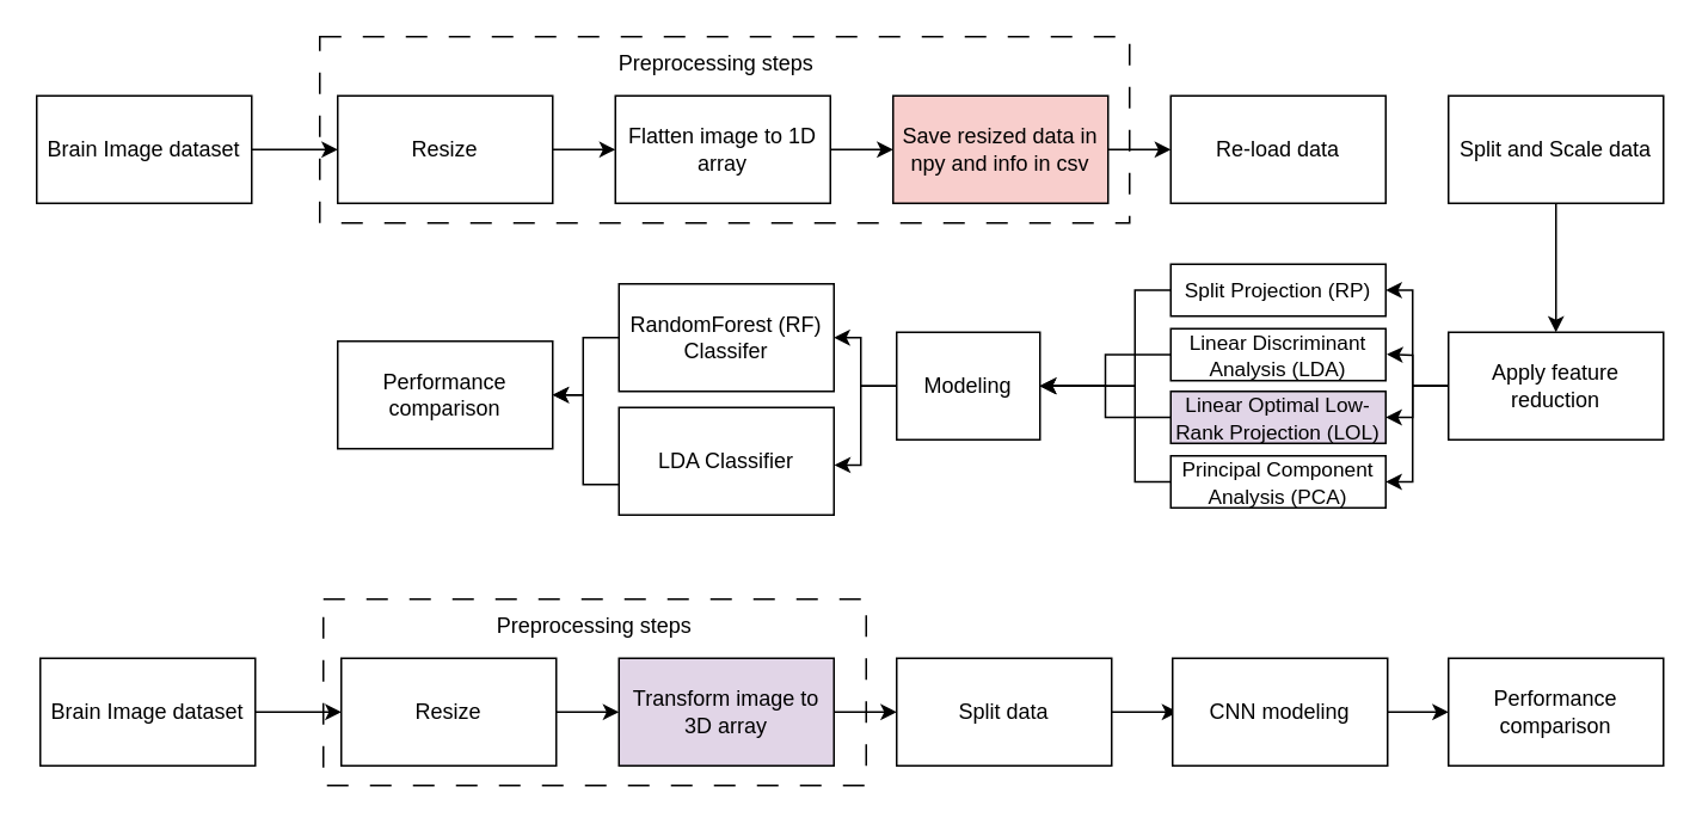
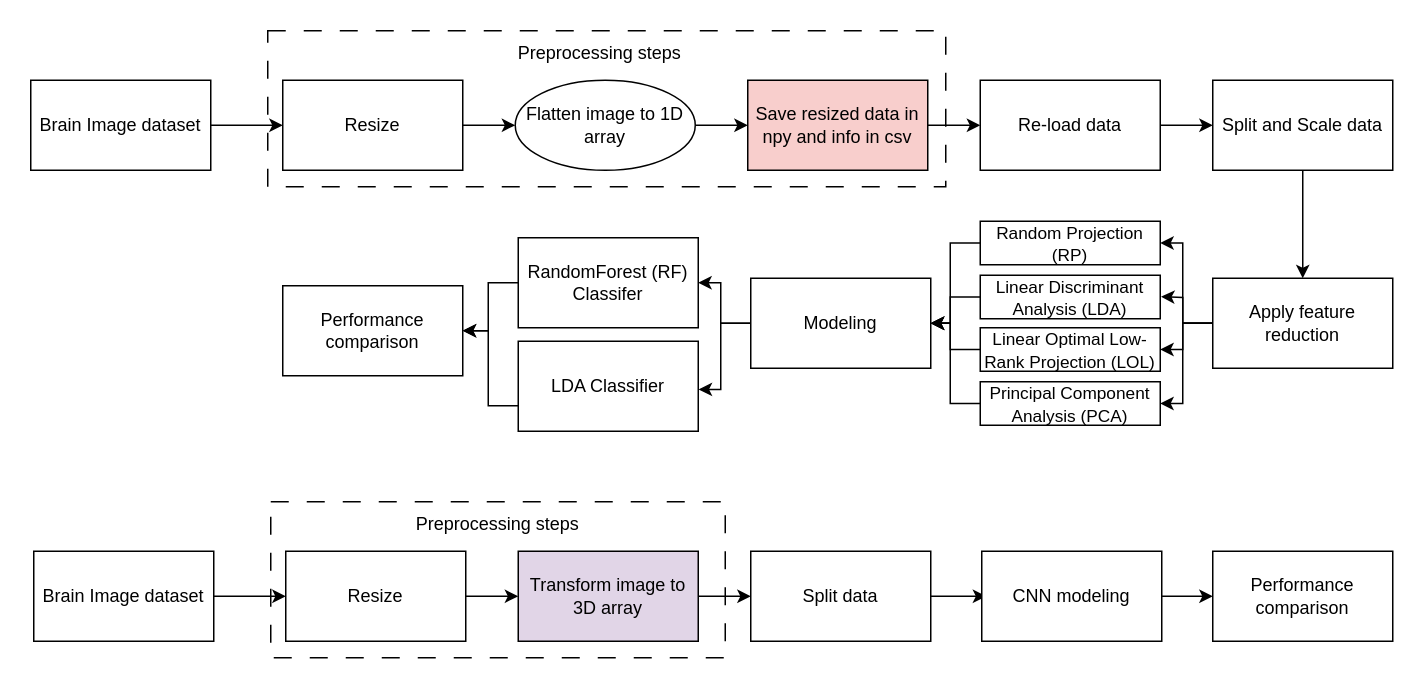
  <mxCell id="0" />
  <mxCell id="1" parent="0" />
  <mxCell id="2" value="" style="rounded=0;whiteSpace=wrap;html=1;fillColor=none;dashed=1;dashPattern=12 12;" parent="1" vertex="1"><mxGeometry x="178" y="20" width="452" height="104" as="geometry" /></mxCell>
  <mxCell id="3" value="" style="edgeStyle=orthogonalEdgeStyle;rounded=0;orthogonalLoop=1;jettySize=auto;html=1;" parent="1" source="4" target="6" edge="1"><mxGeometry relative="1" as="geometry" /></mxCell>
  <mxCell id="4" value="Resize" style="rounded=0;whiteSpace=wrap;html=1;" parent="1" vertex="1"><mxGeometry x="188" y="53" width="120" height="60" as="geometry" /></mxCell>
  <mxCell id="5" value="" style="edgeStyle=orthogonalEdgeStyle;rounded=0;orthogonalLoop=1;jettySize=auto;html=1;" parent="1" source="6" target="8" edge="1"><mxGeometry relative="1" as="geometry" /></mxCell>
- <mxCell id="6" value="Flatten image to 1D array" style="rounded=0;whiteSpace=wrap;html=1;" parent="1" vertex="1"><mxGeometry x="343" y="53" width="120" height="60" as="geometry" /></mxCell>
+ <mxCell id="6" value="Flatten image to 1D array" style="ellipse;whiteSpace=wrap;html=1;" parent="1" vertex="1"><mxGeometry x="343" y="53" width="120" height="60" as="geometry" /></mxCell>
  <mxCell id="7" value="" style="edgeStyle=orthogonalEdgeStyle;rounded=0;orthogonalLoop=1;jettySize=auto;html=1;" parent="1" source="8" target="10" edge="1"><mxGeometry relative="1" as="geometry" /></mxCell>
  <mxCell id="8" value="Save resized data in npy and info in csv" style="rounded=0;whiteSpace=wrap;html=1;fillColor=#f8cecc;" parent="1" vertex="1"><mxGeometry x="498" y="53" width="120" height="60" as="geometry" /></mxCell>
+ <mxCell id="9" value="" style="edgeStyle=orthogonalEdgeStyle;rounded=0;orthogonalLoop=1;jettySize=auto;html=1;" parent="1" source="10" target="12" edge="1"><mxGeometry relative="1" as="geometry" /></mxCell>
  <mxCell id="10" value="Re-load data" style="rounded=0;whiteSpace=wrap;html=1;" parent="1" vertex="1"><mxGeometry x="653" y="53" width="120" height="60" as="geometry" /></mxCell>
  <mxCell id="11" value="" style="edgeStyle=orthogonalEdgeStyle;rounded=0;orthogonalLoop=1;jettySize=auto;html=1;" parent="1" source="12" target="17" edge="1"><mxGeometry relative="1" as="geometry" /></mxCell>
  <mxCell id="12" value="Split and Scale data" style="rounded=0;whiteSpace=wrap;html=1;" parent="1" vertex="1"><mxGeometry x="808" y="53" width="120" height="60" as="geometry" /></mxCell>
  <mxCell id="13" style="edgeStyle=orthogonalEdgeStyle;rounded=0;orthogonalLoop=1;jettySize=auto;html=1;entryX=1;entryY=0.5;entryDx=0;entryDy=0;" parent="1" source="17" target="19" edge="1"><mxGeometry relative="1" as="geometry"><Array as="points"><mxPoint x="788" y="215" /><mxPoint x="788" y="162" /></Array></mxGeometry></mxCell>
  <mxCell id="14" style="edgeStyle=orthogonalEdgeStyle;rounded=0;orthogonalLoop=1;jettySize=auto;html=1;" parent="1" source="17" edge="1"><mxGeometry relative="1" as="geometry"><mxPoint x="773.556" y="197.278" as="targetPoint" /></mxGeometry></mxCell>
  <mxCell id="15" style="edgeStyle=orthogonalEdgeStyle;rounded=0;orthogonalLoop=1;jettySize=auto;html=1;entryX=1;entryY=0.5;entryDx=0;entryDy=0;" parent="1" source="17" target="28" edge="1"><mxGeometry relative="1" as="geometry" /></mxCell>
  <mxCell id="16" style="edgeStyle=orthogonalEdgeStyle;rounded=0;orthogonalLoop=1;jettySize=auto;html=1;entryX=1;entryY=0.5;entryDx=0;entryDy=0;" parent="1" source="17" target="30" edge="1"><mxGeometry relative="1" as="geometry"><Array as="points"><mxPoint x="788" y="215" /><mxPoint x="788" y="269" /></Array></mxGeometry></mxCell>
  <mxCell id="17" value="Apply feature reduction" style="rounded=0;whiteSpace=wrap;html=1;" parent="1" vertex="1"><mxGeometry x="808" y="185" width="120" height="60" as="geometry" /></mxCell>
  <mxCell id="18" style="edgeStyle=orthogonalEdgeStyle;rounded=0;orthogonalLoop=1;jettySize=auto;html=1;entryX=1;entryY=0.5;entryDx=0;entryDy=0;" parent="1" source="19" target="33" edge="1"><mxGeometry relative="1" as="geometry"><Array as="points"><mxPoint x="633" y="161" /><mxPoint x="633" y="215" /></Array></mxGeometry></mxCell>
- <mxCell id="19" value="&lt;font style=&quot;font-size: 11.5px;&quot;&gt;Split Projection (RP)&lt;/font&gt;" style="rounded=0;whiteSpace=wrap;html=1;" parent="1" vertex="1"><mxGeometry x="653" y="147" width="120" height="29" as="geometry" /></mxCell>
+ <mxCell id="19" value="&lt;font style=&quot;font-size: 11.5px;&quot;&gt;Random Projection (RP)&lt;/font&gt;" style="rounded=0;whiteSpace=wrap;html=1;" parent="1" vertex="1"><mxGeometry x="653" y="147" width="120" height="29" as="geometry" /></mxCell>
  <mxCell id="20" style="edgeStyle=orthogonalEdgeStyle;rounded=0;orthogonalLoop=1;jettySize=auto;html=1;entryX=1;entryY=0.5;entryDx=0;entryDy=0;" parent="1" source="21" target="33" edge="1"><mxGeometry relative="1" as="geometry" /></mxCell>
  <mxCell id="21" value="&lt;font style=&quot;font-size: 11.5px;&quot;&gt;Linear Discriminant Analysis (LDA)&lt;/font&gt;" style="rounded=0;whiteSpace=wrap;html=1;" parent="1" vertex="1"><mxGeometry x="653" y="183" width="120" height="29" as="geometry" /></mxCell>
  <mxCell id="22" style="edgeStyle=orthogonalEdgeStyle;rounded=0;orthogonalLoop=1;jettySize=auto;html=1;entryX=1;entryY=0.5;entryDx=0;entryDy=0;" parent="1" source="23" target="26" edge="1"><mxGeometry relative="1" as="geometry" /></mxCell>
  <mxCell id="23" value="RandomForest (RF)&lt;div&gt;Classifer&lt;/div&gt;" style="rounded=0;whiteSpace=wrap;html=1;" parent="1" vertex="1"><mxGeometry x="345" y="158" width="120" height="60" as="geometry" /></mxCell>
  <mxCell id="24" style="edgeStyle=orthogonalEdgeStyle;rounded=0;orthogonalLoop=1;jettySize=auto;html=1;entryX=1;entryY=0.5;entryDx=0;entryDy=0;" parent="1" source="25" target="26" edge="1"><mxGeometry relative="1" as="geometry"><Array as="points"><mxPoint x="325" y="270" /><mxPoint x="325" y="220" /></Array></mxGeometry></mxCell>
  <mxCell id="25" value="LDA Classifier" style="rounded=0;whiteSpace=wrap;html=1;" parent="1" vertex="1"><mxGeometry x="345" y="227" width="120" height="60" as="geometry" /></mxCell>
  <mxCell id="26" value="Performance comparison" style="rounded=0;whiteSpace=wrap;html=1;" parent="1" vertex="1"><mxGeometry x="188" y="190" width="120" height="60" as="geometry" /></mxCell>
  <mxCell id="27" style="edgeStyle=orthogonalEdgeStyle;rounded=0;orthogonalLoop=1;jettySize=auto;html=1;entryX=1;entryY=0.5;entryDx=0;entryDy=0;" parent="1" source="28" target="33" edge="1"><mxGeometry relative="1" as="geometry" /></mxCell>
- <mxCell id="28" value="&lt;span style=&quot;font-size: 11.5px;&quot;&gt;Linear Optimal Low-Rank Projection (LOL)&lt;/span&gt;" style="rounded=0;whiteSpace=wrap;html=1;fillColor=#e1d5e7;" parent="1" vertex="1"><mxGeometry x="653" y="218" width="120" height="29" as="geometry" /></mxCell>
+ <mxCell id="28" value="&lt;span style=&quot;font-size: 11.5px;&quot;&gt;Linear Optimal Low-Rank Projection (LOL)&lt;/span&gt;" style="rounded=0;whiteSpace=wrap;html=1;" parent="1" vertex="1"><mxGeometry x="653" y="218" width="120" height="29" as="geometry" /></mxCell>
  <mxCell id="29" style="edgeStyle=orthogonalEdgeStyle;rounded=0;orthogonalLoop=1;jettySize=auto;html=1;entryX=1;entryY=0.5;entryDx=0;entryDy=0;" parent="1" source="30" target="33" edge="1"><mxGeometry relative="1" as="geometry"><Array as="points"><mxPoint x="633" y="269" /><mxPoint x="633" y="215" /></Array></mxGeometry></mxCell>
  <mxCell id="30" value="&lt;span style=&quot;font-size: 11.5px;&quot;&gt;Principal Component Analysis (PCA)&lt;/span&gt;" style="rounded=0;whiteSpace=wrap;html=1;" parent="1" vertex="1"><mxGeometry x="653" y="254" width="120" height="29" as="geometry" /></mxCell>
  <mxCell id="31" style="edgeStyle=orthogonalEdgeStyle;rounded=0;orthogonalLoop=1;jettySize=auto;html=1;entryX=1;entryY=0.5;entryDx=0;entryDy=0;" parent="1" source="33" target="23" edge="1"><mxGeometry relative="1" as="geometry" /></mxCell>
  <mxCell id="32" style="edgeStyle=orthogonalEdgeStyle;rounded=0;orthogonalLoop=1;jettySize=auto;html=1;entryX=1.002;entryY=0.535;entryDx=0;entryDy=0;entryPerimeter=0;exitX=0;exitY=0.5;exitDx=0;exitDy=0;" parent="1" source="33" target="25" edge="1"><mxGeometry relative="1" as="geometry"><mxPoint x="509" y="215.5" as="sourcePoint" /><mxPoint x="474" y="257.5" as="targetPoint" /><Array as="points"><mxPoint x="480" y="215" /><mxPoint x="480" y="259" /></Array></mxGeometry></mxCell>
- <mxCell id="33" value="Modeling" style="rounded=0;whiteSpace=wrap;html=1;" parent="1" vertex="1"><mxGeometry x="500" y="185" width="80" height="60" as="geometry" /></mxCell>
+ <mxCell id="33" value="Modeling" style="rounded=0;whiteSpace=wrap;html=1;" parent="1" vertex="1"><mxGeometry x="500" y="185" width="120" height="60" as="geometry" /></mxCell>
  <mxCell id="34" value="Preprocessing steps" style="text;html=1;align=center;verticalAlign=middle;whiteSpace=wrap;rounded=0;" parent="1" vertex="1"><mxGeometry x="329" y="20" width="141" height="30" as="geometry" /></mxCell>
  <mxCell id="35" value="" style="edgeStyle=orthogonalEdgeStyle;rounded=0;orthogonalLoop=1;jettySize=auto;html=1;entryX=0;entryY=0.5;entryDx=0;entryDy=0;" parent="1" source="36" target="4" edge="1"><mxGeometry relative="1" as="geometry" /></mxCell>
  <mxCell id="36" value="Brain Image dataset" style="rounded=0;whiteSpace=wrap;html=1;" parent="1" vertex="1"><mxGeometry x="20" y="53" width="120" height="60" as="geometry" /></mxCell>
  <mxCell id="37" value="" style="rounded=0;whiteSpace=wrap;html=1;fillColor=none;dashed=1;dashPattern=12 12;" parent="1" vertex="1"><mxGeometry x="180" y="334" width="303" height="104" as="geometry" /></mxCell>
  <mxCell id="38" value="" style="edgeStyle=orthogonalEdgeStyle;rounded=0;orthogonalLoop=1;jettySize=auto;html=1;" parent="1" source="39" target="41" edge="1"><mxGeometry relative="1" as="geometry" /></mxCell>
  <mxCell id="39" value="Resize" style="rounded=0;whiteSpace=wrap;html=1;" parent="1" vertex="1"><mxGeometry x="190" y="367" width="120" height="60" as="geometry" /></mxCell>
  <mxCell id="40" value="" style="edgeStyle=orthogonalEdgeStyle;rounded=0;orthogonalLoop=1;jettySize=auto;html=1;" parent="1" source="41" target="43" edge="1"><mxGeometry relative="1" as="geometry" /></mxCell>
  <mxCell id="41" value="Transform image to 3D array" style="rounded=0;whiteSpace=wrap;html=1;fillColor=#e1d5e7;" parent="1" vertex="1"><mxGeometry x="345" y="367" width="120" height="60" as="geometry" /></mxCell>
  <mxCell id="42" value="" style="edgeStyle=orthogonalEdgeStyle;rounded=0;orthogonalLoop=1;jettySize=auto;html=1;entryX=0.025;entryY=0.5;entryDx=0;entryDy=0;entryPerimeter=0;" parent="1" source="43" target="48" edge="1"><mxGeometry relative="1" as="geometry"><mxPoint x="655" y="397" as="targetPoint" /></mxGeometry></mxCell>
  <mxCell id="43" value="Split data" style="rounded=0;whiteSpace=wrap;html=1;" parent="1" vertex="1"><mxGeometry x="500" y="367" width="120" height="60" as="geometry" /></mxCell>
  <mxCell id="44" value="Preprocessing steps" style="text;html=1;align=center;verticalAlign=middle;whiteSpace=wrap;rounded=0;" parent="1" vertex="1"><mxGeometry x="261" y="334" width="141" height="30" as="geometry" /></mxCell>
  <mxCell id="45" value="" style="edgeStyle=orthogonalEdgeStyle;rounded=0;orthogonalLoop=1;jettySize=auto;html=1;entryX=0;entryY=0.5;entryDx=0;entryDy=0;" parent="1" source="46" target="39" edge="1"><mxGeometry relative="1" as="geometry" /></mxCell>
  <mxCell id="46" value="Brain Image dataset" style="rounded=0;whiteSpace=wrap;html=1;" parent="1" vertex="1"><mxGeometry x="22" y="367" width="120" height="60" as="geometry" /></mxCell>
  <mxCell id="47" value="" style="edgeStyle=orthogonalEdgeStyle;rounded=0;orthogonalLoop=1;jettySize=auto;html=1;" parent="1" source="48" target="49" edge="1"><mxGeometry relative="1" as="geometry" /></mxCell>
  <mxCell id="48" value="CNN modeling" style="whiteSpace=wrap;html=1;rounded=0;" parent="1" vertex="1"><mxGeometry x="654" y="367" width="120" height="60" as="geometry" /></mxCell>
  <mxCell id="49" value="Performance comparison" style="whiteSpace=wrap;html=1;rounded=0;" parent="1" vertex="1"><mxGeometry x="808" y="367" width="120" height="60" as="geometry" /></mxCell>
